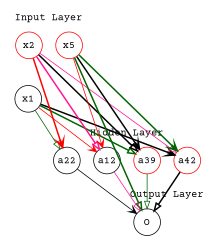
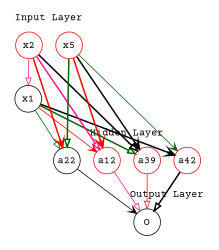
  digraph {
    fontname="Courier Prime"
    rankdir=TB
    splines=line
    node [color=red fixedsize=true fontname="Courier Prime" shape=circle style=solid]
    edge [arrowhead=onormal color=darkgreen fontname="Courier Prime" style=solid]
    x1 [color=black]
    x2
    n3 [label=x5]
-   a12 [color=black]
+   a12
    a22 [color=black]
    n6 [label=a39]
    a42
    O [color=black]
    subgraph cluster_1 {
      color=white
      label="Input Layer"
      x1
      x2
      n3
    }
    subgraph cluster_2 {
      color=white
      label="Hidden Layer"
      a12
      a22
      n6
      a42
    }
    subgraph cluster_3 {
      color=white
      label="Output Layer"
      O
    }
    x1 -> a12 [arrowhead=vee color=red]
    x1 -> a22
    x1 -> n6 [style=bold]
    x1 -> a42 [arrowhead=vee color=black style=bold]
    x2 -> a12 [color=deeppink style=bold]
    x2 -> a22 [arrowhead=vee color=red style=bold]
    x2 -> n6 [color=black style=bold]
-   x2 -> a42 [color=deeppink]
-   n3 -> a12 [arrowhead=vee color=red]
-   n3 -> O [style=bold]
+   x2 -> x1 [color=deeppink]
+   n3 -> a12 [arrowhead=vee color=red style=bold]
+   n3 -> a22 [style=bold]
    n3 -> n6 [arrowhead=vee color=black style=bold]
-   n3 -> a42 [arrowhead=vee style=bold]
+   n3 -> a42 [arrowhead=vee]
    a12 -> O [color=deeppink]
    a22 -> O [arrowhead=vee color=black]
-   n6 -> O
+   n6 -> O [color=red]
    a42 -> O [color=black style=bold]
  }
